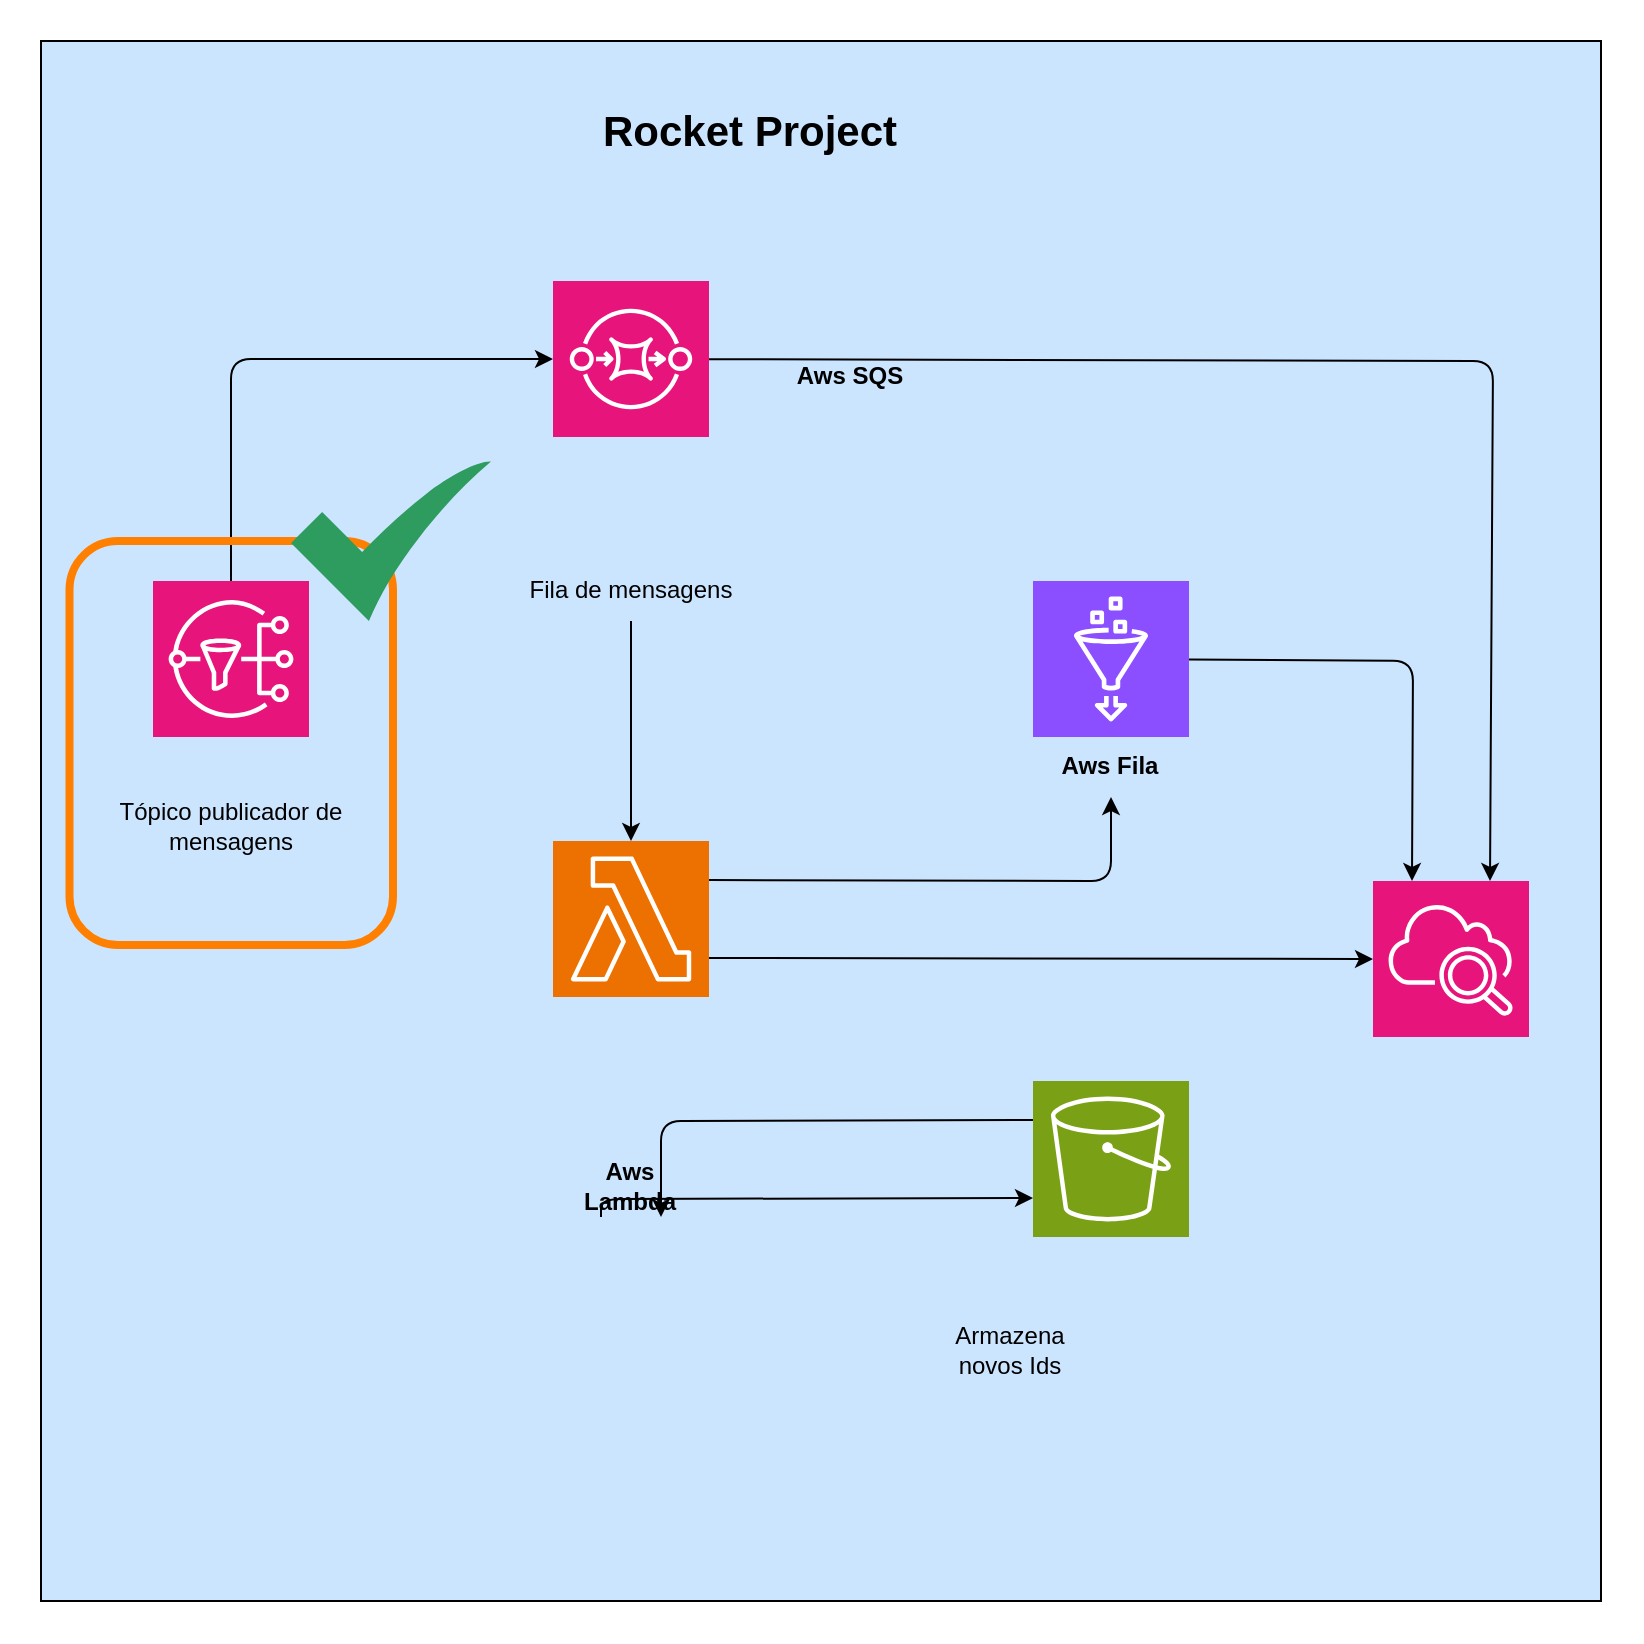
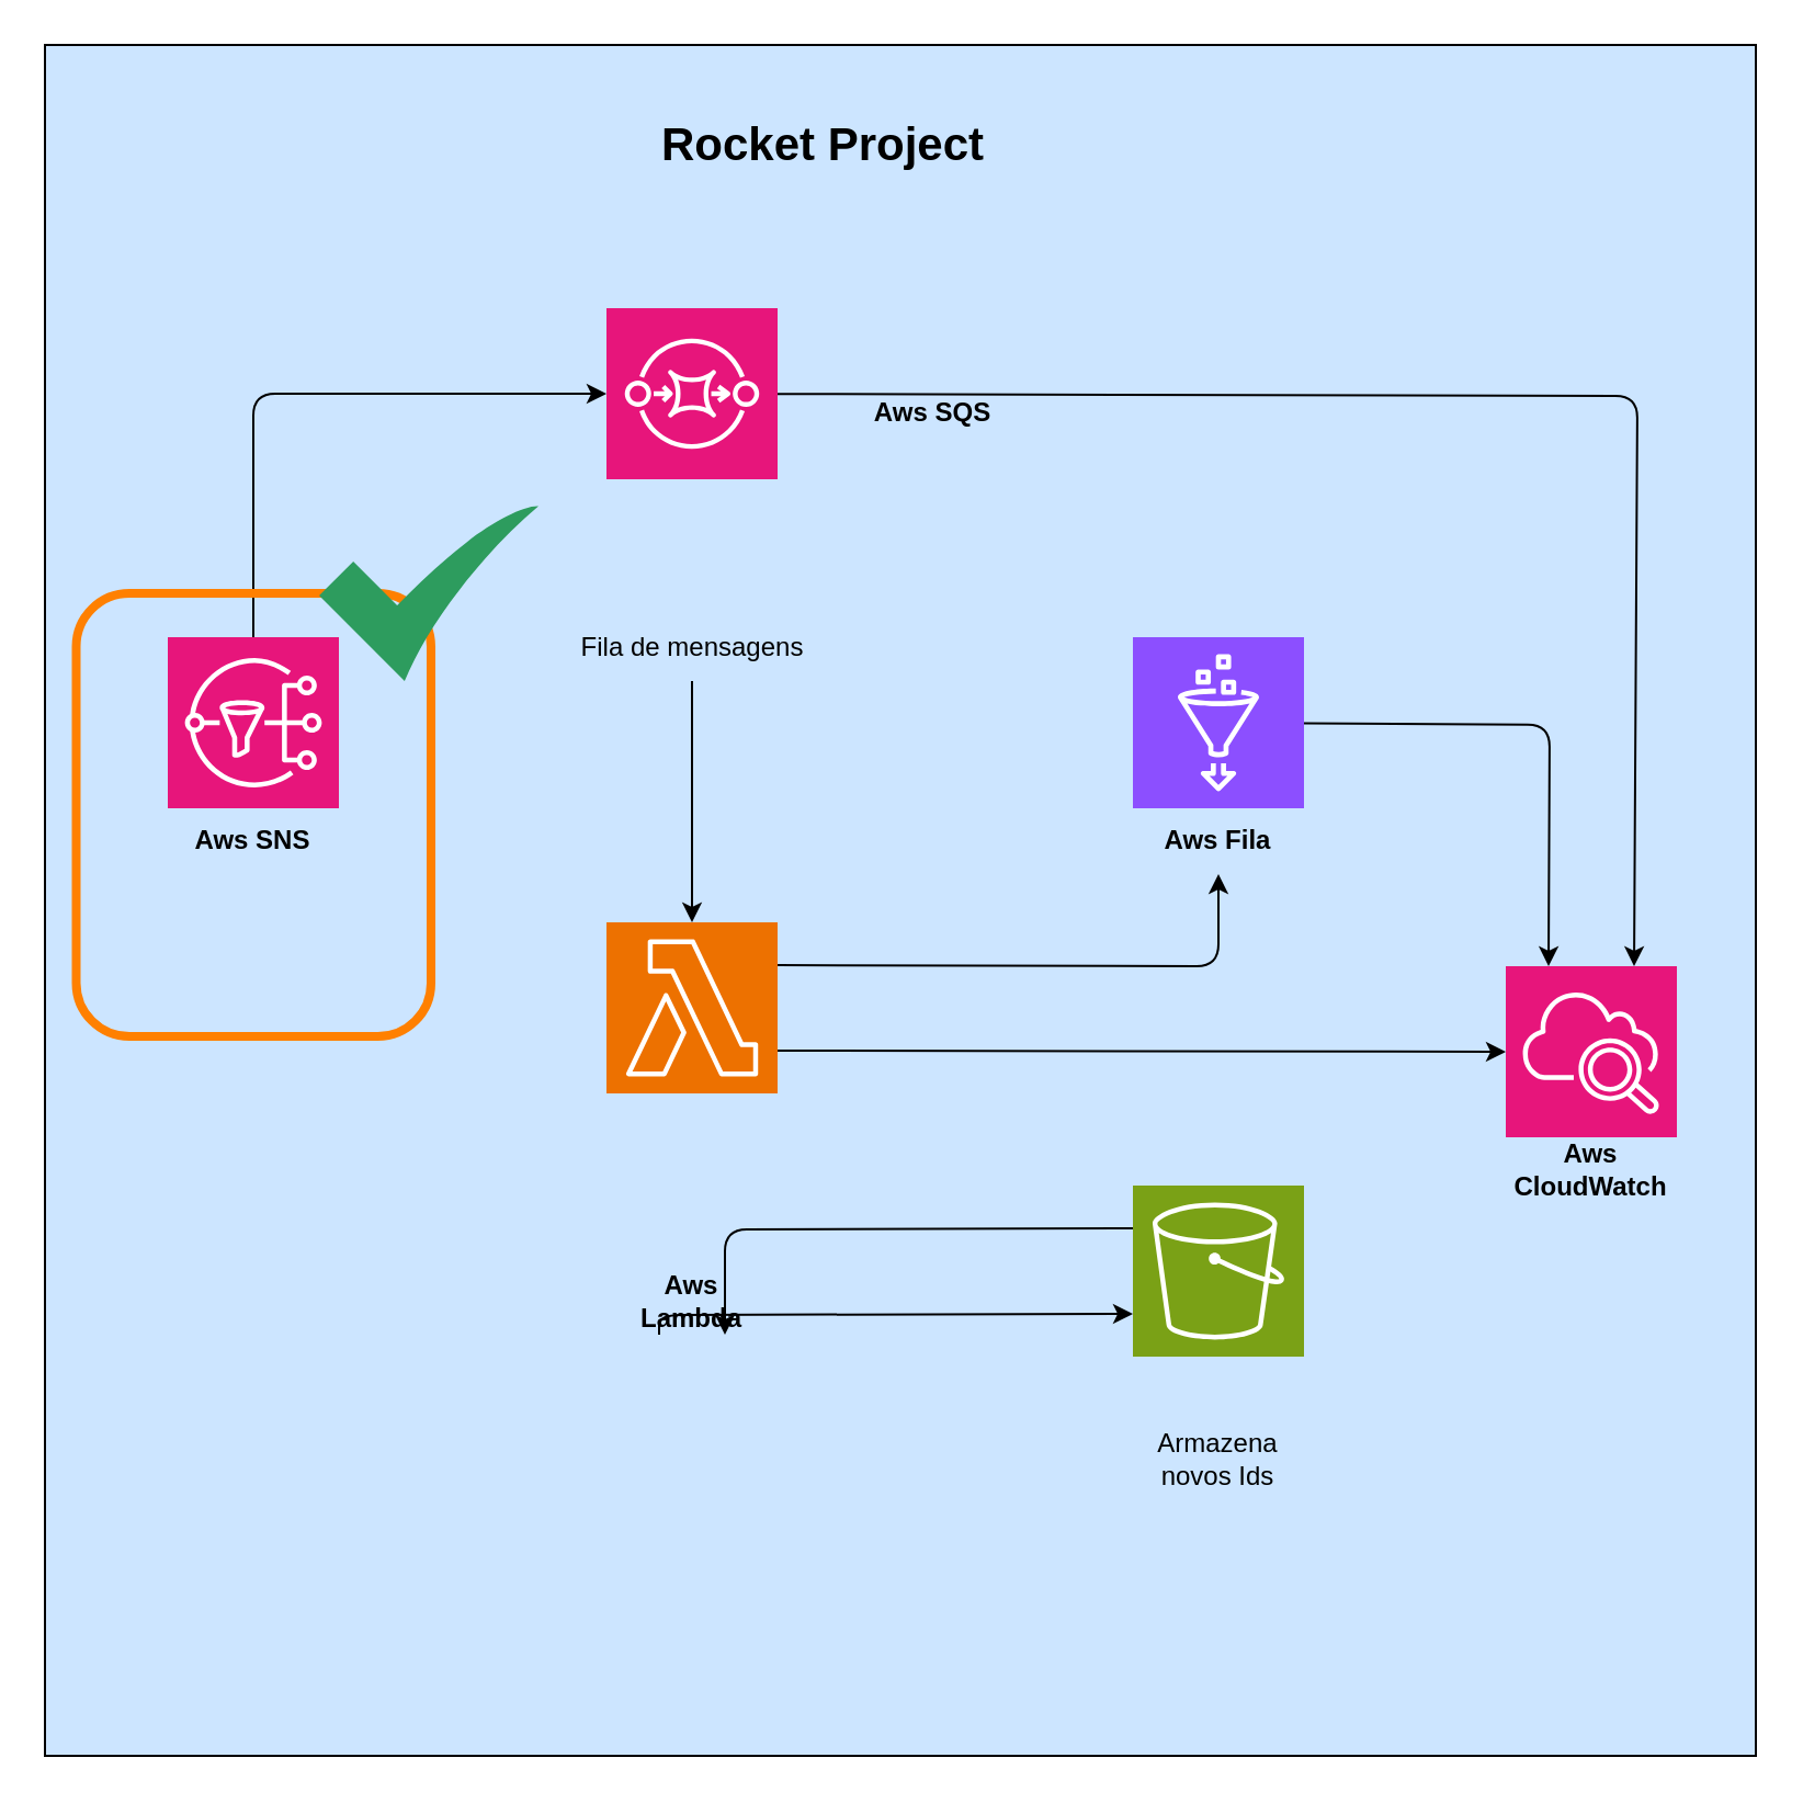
  <mxCell id="0" />
  <mxCell id="1" parent="0" />
  <mxCell id="2" value="" style="whiteSpace=wrap;html=1;aspect=fixed;fillColor=#CCE5FF;" parent="1" vertex="1"><mxGeometry x="20" y="20" width="780" height="780" as="geometry" /></mxCell>
  <mxCell id="3" value="" style="sketch=0;points=[[0,0,0],[0.25,0,0],[0.5,0,0],[0.75,0,0],[1,0,0],[0,1,0],[0.25,1,0],[0.5,1,0],[0.75,1,0],[1,1,0],[0,0.25,0],[0,0.5,0],[0,0.75,0],[1,0.25,0],[1,0.5,0],[1,0.75,0]];outlineConnect=0;fontColor=#232F3E;fillColor=#E7157B;strokeColor=#ffffff;dashed=0;verticalLabelPosition=bottom;verticalAlign=top;align=center;html=1;fontSize=12;fontStyle=0;aspect=fixed;shape=mxgraph.aws4.resourceIcon;resIcon=mxgraph.aws4.sns;" parent="1" vertex="1"><mxGeometry x="76" y="290" width="78" height="78" as="geometry" /></mxCell>
  <mxCell id="4" style="edgeStyle=none;html=1;entryX=0.75;entryY=0;entryDx=0;entryDy=0;entryPerimeter=0;" parent="1" source="5" target="23" edge="1"><mxGeometry relative="1" as="geometry"><mxPoint x="756" y="430" as="targetPoint" /><Array as="points"><mxPoint x="746" y="180" /></Array></mxGeometry></mxCell>
  <mxCell id="5" value="" style="sketch=0;points=[[0,0,0],[0.25,0,0],[0.5,0,0],[0.75,0,0],[1,0,0],[0,1,0],[0.25,1,0],[0.5,1,0],[0.75,1,0],[1,1,0],[0,0.25,0],[0,0.5,0],[0,0.75,0],[1,0.25,0],[1,0.5,0],[1,0.75,0]];outlineConnect=0;fontColor=#232F3E;fillColor=#E7157B;strokeColor=#ffffff;dashed=0;verticalLabelPosition=bottom;verticalAlign=top;align=center;html=1;fontSize=12;fontStyle=0;aspect=fixed;shape=mxgraph.aws4.resourceIcon;resIcon=mxgraph.aws4.sqs;" parent="1" vertex="1"><mxGeometry x="276" y="140" width="78" height="78" as="geometry" /></mxCell>
  <mxCell id="6" style="edgeStyle=none;html=1;entryX=0.5;entryY=1;entryDx=0;entryDy=0;exitX=1;exitY=0.25;exitDx=0;exitDy=0;exitPerimeter=0;" parent="1" source="7" target="16" edge="1"><mxGeometry relative="1" as="geometry"><Array as="points"><mxPoint x="555" y="440" /></Array></mxGeometry></mxCell>
  <mxCell id="7" value="" style="sketch=0;points=[[0,0,0],[0.25,0,0],[0.5,0,0],[0.75,0,0],[1,0,0],[0,1,0],[0.25,1,0],[0.5,1,0],[0.75,1,0],[1,1,0],[0,0.25,0],[0,0.5,0],[0,0.75,0],[1,0.25,0],[1,0.5,0],[1,0.75,0]];outlineConnect=0;fontColor=#232F3E;fillColor=#ED7100;strokeColor=#ffffff;dashed=0;verticalLabelPosition=bottom;verticalAlign=top;align=center;html=1;fontSize=12;fontStyle=0;aspect=fixed;shape=mxgraph.aws4.resourceIcon;resIcon=mxgraph.aws4.lambda;" parent="1" vertex="1"><mxGeometry x="276" y="420" width="78" height="78" as="geometry" /></mxCell>
  <mxCell id="8" style="edgeStyle=none;html=1;exitX=0;exitY=0.25;exitDx=0;exitDy=0;exitPerimeter=0;entryX=0.75;entryY=1;entryDx=0;entryDy=0;" parent="1" source="9" target="14" edge="1"><mxGeometry relative="1" as="geometry"><Array as="points"><mxPoint x="330" y="560" /></Array></mxGeometry></mxCell>
  <mxCell id="9" value="" style="sketch=0;points=[[0,0,0],[0.25,0,0],[0.5,0,0],[0.75,0,0],[1,0,0],[0,1,0],[0.25,1,0],[0.5,1,0],[0.75,1,0],[1,1,0],[0,0.25,0],[0,0.5,0],[0,0.75,0],[1,0.25,0],[1,0.5,0],[1,0.75,0]];outlineConnect=0;fontColor=#232F3E;fillColor=#7AA116;strokeColor=#ffffff;dashed=0;verticalLabelPosition=bottom;verticalAlign=top;align=center;html=1;fontSize=12;fontStyle=0;aspect=fixed;shape=mxgraph.aws4.resourceIcon;resIcon=mxgraph.aws4.s3;" parent="1" vertex="1"><mxGeometry x="516" y="540" width="78" height="78" as="geometry" /></mxCell>
  <mxCell id="10" style="edgeStyle=none;html=1;entryX=0.25;entryY=0;entryDx=0;entryDy=0;entryPerimeter=0;" parent="1" source="11" target="23" edge="1"><mxGeometry relative="1" as="geometry"><mxPoint x="716" y="430" as="targetPoint" /><Array as="points"><mxPoint x="706" y="330" /></Array></mxGeometry></mxCell>
  <mxCell id="11" value="" style="sketch=0;points=[[0,0,0],[0.25,0,0],[0.5,0,0],[0.75,0,0],[1,0,0],[0,1,0],[0.25,1,0],[0.5,1,0],[0.75,1,0],[1,1,0],[0,0.25,0],[0,0.5,0],[0,0.75,0],[1,0.25,0],[1,0.5,0],[1,0.75,0]];outlineConnect=0;fontColor=#232F3E;fillColor=#8C4FFF;strokeColor=#ffffff;dashed=0;verticalLabelPosition=bottom;verticalAlign=top;align=center;html=1;fontSize=12;fontStyle=0;aspect=fixed;shape=mxgraph.aws4.resourceIcon;resIcon=mxgraph.aws4.glue;" parent="1" vertex="1"><mxGeometry x="516" y="290" width="78" height="78" as="geometry" /></mxCell>
  <mxCell id="12" value="&lt;font style=&quot;font-size: 21px;&quot;&gt;&lt;b&gt;Rocket Project&lt;/b&gt;&lt;/font&gt;" style="text;html=1;align=center;verticalAlign=middle;whiteSpace=wrap;rounded=0;" parent="1" vertex="1"><mxGeometry x="272" y="50" width="206" height="30" as="geometry" /></mxCell>
+ <mxCell id="13" value="Aws SNS" style="text;html=1;align=center;verticalAlign=middle;whiteSpace=wrap;rounded=0;fontStyle=1;fontSize=12;" parent="1" vertex="1"><mxGeometry x="85" y="368" width="60" height="30" as="geometry" /></mxCell>
  <mxCell id="14" value="Aws Lambda" style="text;html=1;align=center;verticalAlign=middle;whiteSpace=wrap;rounded=0;fontStyle=1;fontSize=12;" parent="1" vertex="1"><mxGeometry x="285" y="578" width="60" height="30" as="geometry" /></mxCell>
  <mxCell id="15" value="Aws&lt;span style=&quot;background-color: transparent;&quot;&gt;&amp;nbsp;SQS&lt;/span&gt;" style="text;html=1;align=center;verticalAlign=middle;whiteSpace=wrap;rounded=0;fontStyle=1;fontSize=12;" parent="1" vertex="1"><mxGeometry x="395" y="173" width="60" height="30" as="geometry" /></mxCell>
  <mxCell id="16" value="Aws Fila" style="text;html=1;align=center;verticalAlign=middle;whiteSpace=wrap;rounded=0;fontStyle=1;fontSize=12;" parent="1" vertex="1"><mxGeometry x="525" y="368" width="60" height="30" as="geometry" /></mxCell>
  <mxCell id="17" style="edgeStyle=none;html=1;entryX=0;entryY=0.5;entryDx=0;entryDy=0;entryPerimeter=0;" parent="1" source="3" target="5" edge="1"><mxGeometry relative="1" as="geometry"><Array as="points"><mxPoint x="115" y="179" /></Array></mxGeometry></mxCell>
  <mxCell id="18" style="edgeStyle=none;html=1;entryX=0.5;entryY=0;entryDx=0;entryDy=0;entryPerimeter=0;exitX=0.5;exitY=1;exitDx=0;exitDy=0;" parent="1" source="26" target="7" edge="1"><mxGeometry relative="1" as="geometry" /></mxCell>
  <mxCell id="19" style="edgeStyle=none;html=1;exitX=0.25;exitY=1;exitDx=0;exitDy=0;entryX=0;entryY=0.75;entryDx=0;entryDy=0;entryPerimeter=0;" parent="1" source="14" target="9" edge="1"><mxGeometry relative="1" as="geometry"><Array as="points"><mxPoint x="300" y="599" /></Array></mxGeometry></mxCell>
- <mxCell id="20" value="Tópico publicador de mensagens" style="text;html=1;align=center;verticalAlign=middle;whiteSpace=wrap;rounded=0;" parent="1" vertex="1"><mxGeometry x="55.5" y="398" width="119" height="30" as="geometry" /></mxCell>
  <mxCell id="21" style="edgeStyle=none;html=1;entryX=1;entryY=0.5;entryDx=0;entryDy=0;" parent="1" edge="1"><mxGeometry relative="1" as="geometry"><mxPoint x="206" y="688" as="sourcePoint" /></mxGeometry></mxCell>
- <mxCell id="22" value="Armazena novos Ids" style="text;html=1;align=center;verticalAlign=middle;whiteSpace=wrap;rounded=0;" parent="1" vertex="1"><mxGeometry x="475" y="660" width="60" height="30" as="geometry" /></mxCell>
+ <mxCell id="22" value="Armazena novos Ids" style="text;html=1;align=center;verticalAlign=middle;whiteSpace=wrap;rounded=0;" parent="1" vertex="1"><mxGeometry x="525" y="650" width="60" height="30" as="geometry" /></mxCell>
  <mxCell id="23" value="" style="sketch=0;points=[[0,0,0],[0.25,0,0],[0.5,0,0],[0.75,0,0],[1,0,0],[0,1,0],[0.25,1,0],[0.5,1,0],[0.75,1,0],[1,1,0],[0,0.25,0],[0,0.5,0],[0,0.75,0],[1,0.25,0],[1,0.5,0],[1,0.75,0]];points=[[0,0,0],[0.25,0,0],[0.5,0,0],[0.75,0,0],[1,0,0],[0,1,0],[0.25,1,0],[0.5,1,0],[0.75,1,0],[1,1,0],[0,0.25,0],[0,0.5,0],[0,0.75,0],[1,0.25,0],[1,0.5,0],[1,0.75,0]];outlineConnect=0;fontColor=#232F3E;fillColor=#E7157B;strokeColor=#ffffff;dashed=0;verticalLabelPosition=bottom;verticalAlign=top;align=center;html=1;fontSize=12;fontStyle=0;aspect=fixed;shape=mxgraph.aws4.resourceIcon;resIcon=mxgraph.aws4.cloudwatch_2;" parent="1" vertex="1"><mxGeometry x="686" y="440" width="78" height="78" as="geometry" /></mxCell>
  <mxCell id="24" style="edgeStyle=none;html=1;exitX=1;exitY=0.75;exitDx=0;exitDy=0;exitPerimeter=0;entryX=0;entryY=0.5;entryDx=0;entryDy=0;entryPerimeter=0;" parent="1" source="7" target="23" edge="1"><mxGeometry relative="1" as="geometry" /></mxCell>
+ <mxCell id="25" value="Aws CloudWatch" style="text;html=1;align=center;verticalAlign=middle;whiteSpace=wrap;rounded=0;fontStyle=1;fontSize=12;" parent="1" vertex="1"><mxGeometry x="695" y="518" width="60" height="30" as="geometry" /></mxCell>
  <mxCell id="26" value="Fila de mensagens" style="text;html=1;align=center;verticalAlign=middle;whiteSpace=wrap;rounded=0;" parent="1" vertex="1"><mxGeometry x="255.5" y="280" width="119" height="30" as="geometry" /></mxCell>
  <mxCell id="27" value="" style="rounded=1;whiteSpace=wrap;html=1;strokeWidth=4;strokeColor=#FF8000;fillColor=none;" vertex="1" parent="1"><mxGeometry x="34.25" y="270" width="161.75" height="202" as="geometry" /></mxCell>
  <mxCell id="28" value="" style="sketch=0;html=1;aspect=fixed;strokeColor=none;shadow=0;align=center;fillColor=#2D9C5E;verticalAlign=top;labelPosition=center;verticalLabelPosition=bottom;shape=mxgraph.gcp2.check" vertex="1" parent="1"><mxGeometry x="145" y="230" width="100" height="80" as="geometry" /></mxCell>
